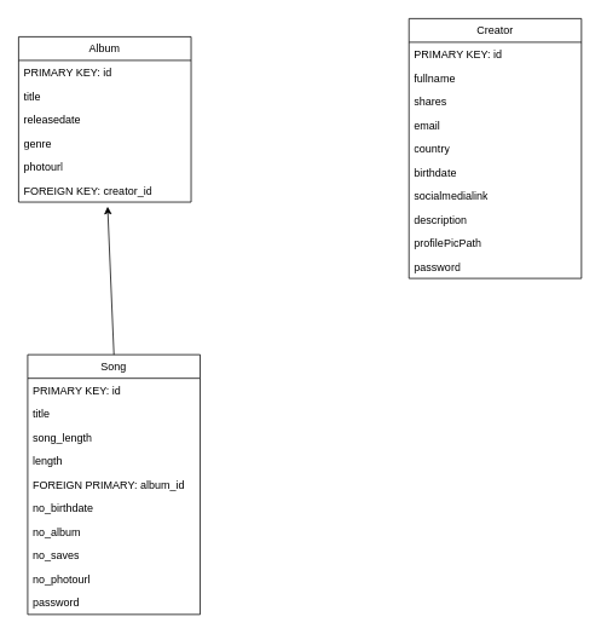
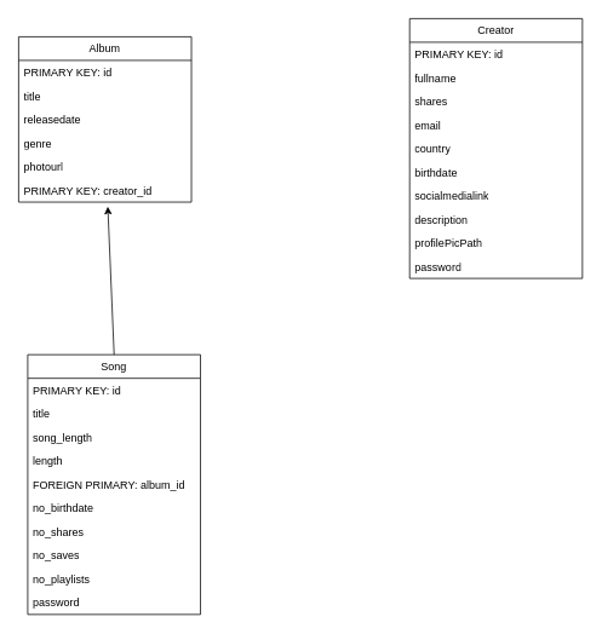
  <mxCell id="0" />
  <mxCell id="1" parent="0" />
  <mxCell id="2" value="Album" style="swimlane;fontStyle=0;childLayout=stackLayout;horizontal=1;startSize=26;fillColor=none;horizontalStack=0;resizeParent=1;resizeParentMax=0;resizeLast=0;collapsible=1;marginBottom=0;whiteSpace=wrap;html=1;" vertex="1" parent="1"><mxGeometry x="20" y="40" width="190" height="182" as="geometry" /></mxCell>
  <mxCell id="3" value="PRIMARY KEY: id" style="text;strokeColor=none;fillColor=none;align=left;verticalAlign=top;spacingLeft=4;spacingRight=4;overflow=hidden;rotatable=0;points=[[0,0.5],[1,0.5]];portConstraint=eastwest;whiteSpace=wrap;html=1;" vertex="1" parent="2"><mxGeometry y="26" width="190" height="26" as="geometry" /></mxCell>
  <mxCell id="4" value="title" style="text;strokeColor=none;fillColor=none;align=left;verticalAlign=top;spacingLeft=4;spacingRight=4;overflow=hidden;rotatable=0;points=[[0,0.5],[1,0.5]];portConstraint=eastwest;whiteSpace=wrap;html=1;" vertex="1" parent="2"><mxGeometry y="52" width="190" height="26" as="geometry" /></mxCell>
  <mxCell id="5" value="releasedate" style="text;strokeColor=none;fillColor=none;align=left;verticalAlign=top;spacingLeft=4;spacingRight=4;overflow=hidden;rotatable=0;points=[[0,0.5],[1,0.5]];portConstraint=eastwest;whiteSpace=wrap;html=1;" vertex="1" parent="2"><mxGeometry y="78" width="190" height="26" as="geometry" /></mxCell>
  <mxCell id="6" value="genre" style="text;strokeColor=none;fillColor=none;align=left;verticalAlign=top;spacingLeft=4;spacingRight=4;overflow=hidden;rotatable=0;points=[[0,0.5],[1,0.5]];portConstraint=eastwest;whiteSpace=wrap;html=1;" vertex="1" parent="2"><mxGeometry y="104" width="190" height="26" as="geometry" /></mxCell>
  <mxCell id="7" value="photourl" style="text;strokeColor=none;fillColor=none;align=left;verticalAlign=top;spacingLeft=4;spacingRight=4;overflow=hidden;rotatable=0;points=[[0,0.5],[1,0.5]];portConstraint=eastwest;whiteSpace=wrap;html=1;" vertex="1" parent="2"><mxGeometry y="130" width="190" height="26" as="geometry" /></mxCell>
- <mxCell id="8" value="FOREIGN KEY: creator_id" style="text;strokeColor=none;fillColor=none;align=left;verticalAlign=top;spacingLeft=4;spacingRight=4;overflow=hidden;rotatable=0;points=[[0,0.5],[1,0.5]];portConstraint=eastwest;whiteSpace=wrap;html=1;" vertex="1" parent="2"><mxGeometry y="156" width="190" height="26" as="geometry" /></mxCell>
+ <mxCell id="8" value="PRIMARY KEY: creator_id" style="text;strokeColor=none;fillColor=none;align=left;verticalAlign=top;spacingLeft=4;spacingRight=4;overflow=hidden;rotatable=0;points=[[0,0.5],[1,0.5]];portConstraint=eastwest;whiteSpace=wrap;html=1;" vertex="1" parent="2"><mxGeometry y="156" width="190" height="26" as="geometry" /></mxCell>
  <mxCell id="9" value="Creator" style="swimlane;fontStyle=0;childLayout=stackLayout;horizontal=1;startSize=26;fillColor=none;horizontalStack=0;resizeParent=1;resizeParentMax=0;resizeLast=0;collapsible=1;marginBottom=0;whiteSpace=wrap;html=1;" vertex="1" parent="1"><mxGeometry x="450" y="20" width="190" height="286" as="geometry" /></mxCell>
  <mxCell id="10" value="PRIMARY KEY: id" style="text;strokeColor=none;fillColor=none;align=left;verticalAlign=top;spacingLeft=4;spacingRight=4;overflow=hidden;rotatable=0;points=[[0,0.5],[1,0.5]];portConstraint=eastwest;whiteSpace=wrap;html=1;" vertex="1" parent="9"><mxGeometry y="26" width="190" height="26" as="geometry" /></mxCell>
  <mxCell id="11" value="fullname" style="text;strokeColor=none;fillColor=none;align=left;verticalAlign=top;spacingLeft=4;spacingRight=4;overflow=hidden;rotatable=0;points=[[0,0.5],[1,0.5]];portConstraint=eastwest;whiteSpace=wrap;html=1;" vertex="1" parent="9"><mxGeometry y="52" width="190" height="26" as="geometry" /></mxCell>
  <mxCell id="12" value="shares" style="text;strokeColor=none;fillColor=none;align=left;verticalAlign=top;spacingLeft=4;spacingRight=4;overflow=hidden;rotatable=0;points=[[0,0.5],[1,0.5]];portConstraint=eastwest;whiteSpace=wrap;html=1;" vertex="1" parent="9"><mxGeometry y="78" width="190" height="26" as="geometry" /></mxCell>
  <mxCell id="13" value="email" style="text;strokeColor=none;fillColor=none;align=left;verticalAlign=top;spacingLeft=4;spacingRight=4;overflow=hidden;rotatable=0;points=[[0,0.5],[1,0.5]];portConstraint=eastwest;whiteSpace=wrap;html=1;" vertex="1" parent="9"><mxGeometry y="104" width="190" height="26" as="geometry" /></mxCell>
  <mxCell id="14" value="country" style="text;strokeColor=none;fillColor=none;align=left;verticalAlign=top;spacingLeft=4;spacingRight=4;overflow=hidden;rotatable=0;points=[[0,0.5],[1,0.5]];portConstraint=eastwest;whiteSpace=wrap;html=1;" vertex="1" parent="9"><mxGeometry y="130" width="190" height="26" as="geometry" /></mxCell>
  <mxCell id="15" value="birthdate" style="text;strokeColor=none;fillColor=none;align=left;verticalAlign=top;spacingLeft=4;spacingRight=4;overflow=hidden;rotatable=0;points=[[0,0.5],[1,0.5]];portConstraint=eastwest;whiteSpace=wrap;html=1;" vertex="1" parent="9"><mxGeometry y="156" width="190" height="26" as="geometry" /></mxCell>
  <mxCell id="16" value="socialmedialink" style="text;strokeColor=none;fillColor=none;align=left;verticalAlign=top;spacingLeft=4;spacingRight=4;overflow=hidden;rotatable=0;points=[[0,0.5],[1,0.5]];portConstraint=eastwest;whiteSpace=wrap;html=1;" vertex="1" parent="9"><mxGeometry y="182" width="190" height="26" as="geometry" /></mxCell>
  <mxCell id="17" value="description" style="text;strokeColor=none;fillColor=none;align=left;verticalAlign=top;spacingLeft=4;spacingRight=4;overflow=hidden;rotatable=0;points=[[0,0.5],[1,0.5]];portConstraint=eastwest;whiteSpace=wrap;html=1;" vertex="1" parent="9"><mxGeometry y="208" width="190" height="26" as="geometry" /></mxCell>
  <mxCell id="18" value="profilePicPath" style="text;strokeColor=none;fillColor=none;align=left;verticalAlign=top;spacingLeft=4;spacingRight=4;overflow=hidden;rotatable=0;points=[[0,0.5],[1,0.5]];portConstraint=eastwest;whiteSpace=wrap;html=1;" vertex="1" parent="9"><mxGeometry y="234" width="190" height="26" as="geometry" /></mxCell>
  <mxCell id="19" value="password" style="text;strokeColor=none;fillColor=none;align=left;verticalAlign=top;spacingLeft=4;spacingRight=4;overflow=hidden;rotatable=0;points=[[0,0.5],[1,0.5]];portConstraint=eastwest;whiteSpace=wrap;html=1;" vertex="1" parent="9"><mxGeometry y="260" width="190" height="26" as="geometry" /></mxCell>
  <mxCell id="20" value="Song" style="swimlane;fontStyle=0;childLayout=stackLayout;horizontal=1;startSize=26;fillColor=none;horizontalStack=0;resizeParent=1;resizeParentMax=0;resizeLast=0;collapsible=1;marginBottom=0;whiteSpace=wrap;html=1;" vertex="1" parent="1"><mxGeometry x="30" y="390" width="190" height="286" as="geometry" /></mxCell>
  <mxCell id="21" value="PRIMARY KEY: id" style="text;strokeColor=none;fillColor=none;align=left;verticalAlign=top;spacingLeft=4;spacingRight=4;overflow=hidden;rotatable=0;points=[[0,0.5],[1,0.5]];portConstraint=eastwest;whiteSpace=wrap;html=1;" vertex="1" parent="20"><mxGeometry y="26" width="190" height="26" as="geometry" /></mxCell>
  <mxCell id="22" value="title" style="text;strokeColor=none;fillColor=none;align=left;verticalAlign=top;spacingLeft=4;spacingRight=4;overflow=hidden;rotatable=0;points=[[0,0.5],[1,0.5]];portConstraint=eastwest;whiteSpace=wrap;html=1;" vertex="1" parent="20"><mxGeometry y="52" width="190" height="26" as="geometry" /></mxCell>
  <mxCell id="23" value="song_length" style="text;strokeColor=none;fillColor=none;align=left;verticalAlign=top;spacingLeft=4;spacingRight=4;overflow=hidden;rotatable=0;points=[[0,0.5],[1,0.5]];portConstraint=eastwest;whiteSpace=wrap;html=1;" vertex="1" parent="20"><mxGeometry y="78" width="190" height="26" as="geometry" /></mxCell>
  <mxCell id="24" value="length" style="text;strokeColor=none;fillColor=none;align=left;verticalAlign=top;spacingLeft=4;spacingRight=4;overflow=hidden;rotatable=0;points=[[0,0.5],[1,0.5]];portConstraint=eastwest;whiteSpace=wrap;html=1;" vertex="1" parent="20"><mxGeometry y="104" width="190" height="26" as="geometry" /></mxCell>
  <mxCell id="25" value="FOREIGN PRIMARY: album_id" style="text;strokeColor=none;fillColor=none;align=left;verticalAlign=top;spacingLeft=4;spacingRight=4;overflow=hidden;rotatable=0;points=[[0,0.5],[1,0.5]];portConstraint=eastwest;whiteSpace=wrap;html=1;" vertex="1" parent="20"><mxGeometry y="130" width="190" height="26" as="geometry" /></mxCell>
  <mxCell id="26" value="no_birthdate" style="text;strokeColor=none;fillColor=none;align=left;verticalAlign=top;spacingLeft=4;spacingRight=4;overflow=hidden;rotatable=0;points=[[0,0.5],[1,0.5]];portConstraint=eastwest;whiteSpace=wrap;html=1;" vertex="1" parent="20"><mxGeometry y="156" width="190" height="26" as="geometry" /></mxCell>
- <mxCell id="27" value="no_album" style="text;strokeColor=none;fillColor=none;align=left;verticalAlign=top;spacingLeft=4;spacingRight=4;overflow=hidden;rotatable=0;points=[[0,0.5],[1,0.5]];portConstraint=eastwest;whiteSpace=wrap;html=1;" vertex="1" parent="20"><mxGeometry y="182" width="190" height="26" as="geometry" /></mxCell>
+ <mxCell id="27" value="no_shares" style="text;strokeColor=none;fillColor=none;align=left;verticalAlign=top;spacingLeft=4;spacingRight=4;overflow=hidden;rotatable=0;points=[[0,0.5],[1,0.5]];portConstraint=eastwest;whiteSpace=wrap;html=1;" vertex="1" parent="20"><mxGeometry y="182" width="190" height="26" as="geometry" /></mxCell>
  <mxCell id="28" value="no_saves" style="text;strokeColor=none;fillColor=none;align=left;verticalAlign=top;spacingLeft=4;spacingRight=4;overflow=hidden;rotatable=0;points=[[0,0.5],[1,0.5]];portConstraint=eastwest;whiteSpace=wrap;html=1;" vertex="1" parent="20"><mxGeometry y="208" width="190" height="26" as="geometry" /></mxCell>
- <mxCell id="29" value="no_photourl" style="text;strokeColor=none;fillColor=none;align=left;verticalAlign=top;spacingLeft=4;spacingRight=4;overflow=hidden;rotatable=0;points=[[0,0.5],[1,0.5]];portConstraint=eastwest;whiteSpace=wrap;html=1;" vertex="1" parent="20"><mxGeometry y="234" width="190" height="26" as="geometry" /></mxCell>
+ <mxCell id="29" value="no_playlists" style="text;strokeColor=none;fillColor=none;align=left;verticalAlign=top;spacingLeft=4;spacingRight=4;overflow=hidden;rotatable=0;points=[[0,0.5],[1,0.5]];portConstraint=eastwest;whiteSpace=wrap;html=1;" vertex="1" parent="20"><mxGeometry y="234" width="190" height="26" as="geometry" /></mxCell>
  <mxCell id="30" value="password" style="text;strokeColor=none;fillColor=none;align=left;verticalAlign=top;spacingLeft=4;spacingRight=4;overflow=hidden;rotatable=0;points=[[0,0.5],[1,0.5]];portConstraint=eastwest;whiteSpace=wrap;html=1;" vertex="1" parent="20"><mxGeometry y="260" width="190" height="26" as="geometry" /></mxCell>
  <mxCell id="31" value="" style="endArrow=classic;html=1;rounded=0;exitX=0.5;exitY=0;exitDx=0;exitDy=0;entryX=0.516;entryY=1.192;entryDx=0;entryDy=0;entryPerimeter=0;" edge="1" parent="1" source="20" target="8"><mxGeometry width="50" height="50" relative="1" as="geometry"><mxPoint x="190" y="350" as="sourcePoint" /><mxPoint x="240" y="300" as="targetPoint" /></mxGeometry></mxCell>
